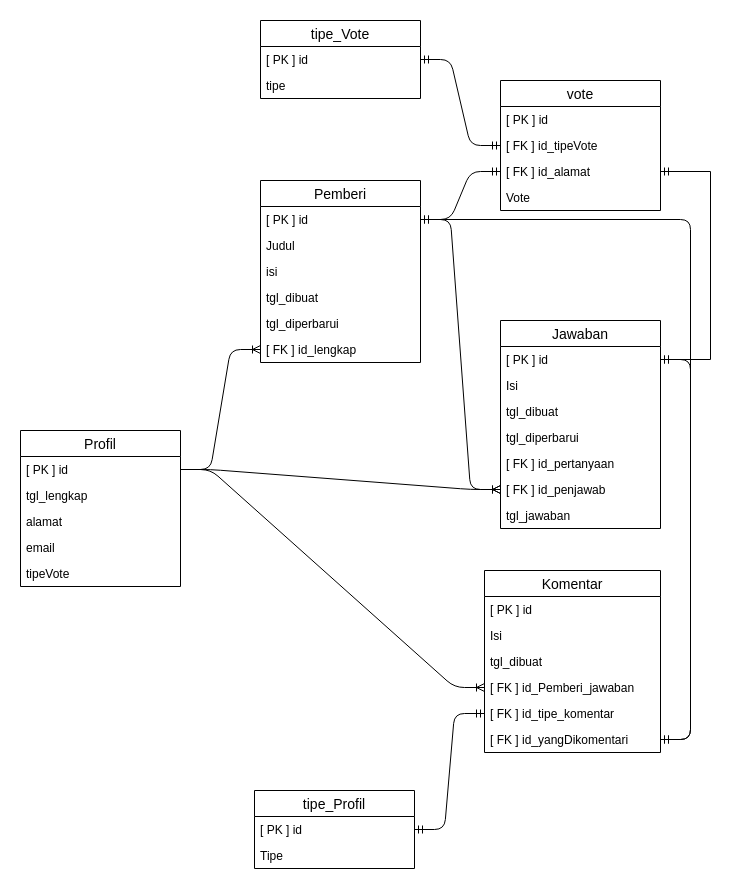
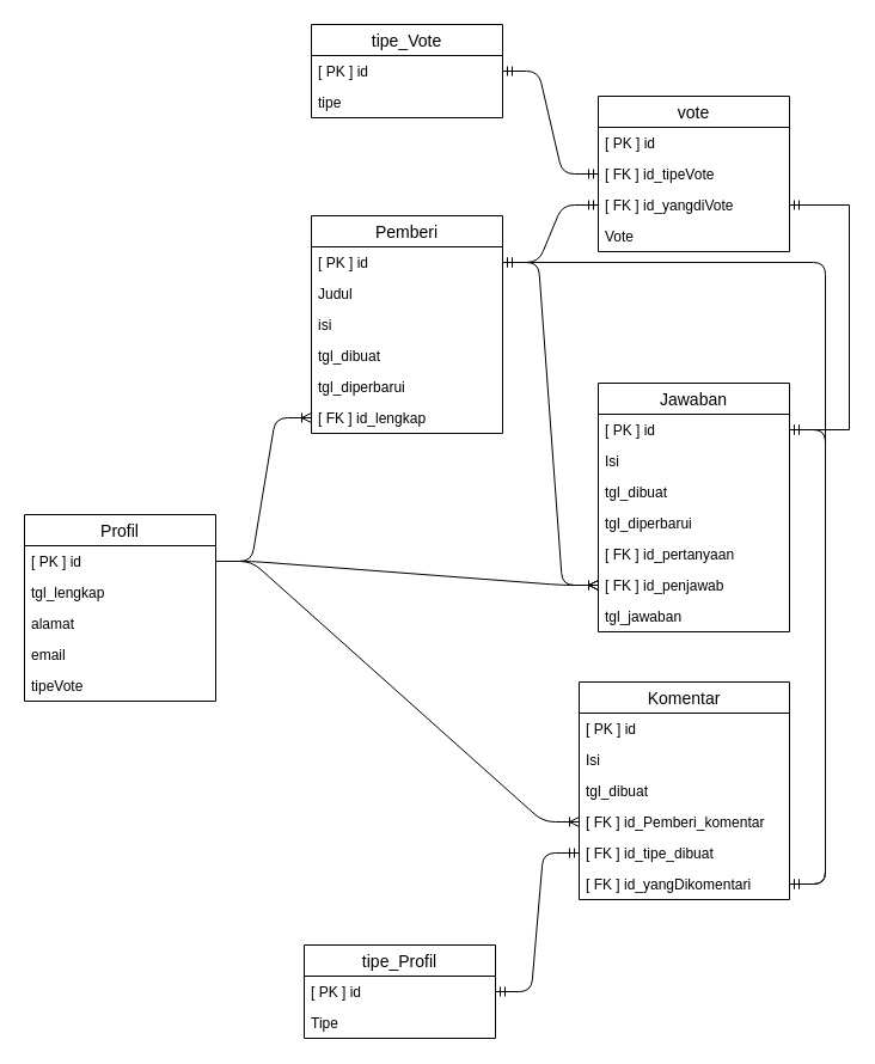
  <mxCell id="0" />
  <mxCell id="1" parent="0" />
  <mxCell id="2" value="" style="edgeStyle=entityRelationEdgeStyle;fontSize=12;html=1;endArrow=ERoneToMany;entryX=0;entryY=0.5;entryDx=0;entryDy=0;" edge="1" parent="1" source="47" target="45"><mxGeometry width="100" height="100" relative="1" as="geometry"><mxPoint x="280" y="720" as="sourcePoint" /><mxPoint x="360" y="630" as="targetPoint" /></mxGeometry></mxCell>
  <mxCell id="3" value="" style="edgeStyle=entityRelationEdgeStyle;fontSize=12;html=1;endArrow=ERoneToMany;exitX=1;exitY=0.5;exitDx=0;exitDy=0;entryX=0;entryY=0.5;entryDx=0;entryDy=0;" edge="1" parent="1" source="47" target="32"><mxGeometry width="100" height="100" relative="1" as="geometry"><mxPoint x="290" y="530" as="sourcePoint" /><mxPoint x="300" y="630" as="targetPoint" /></mxGeometry></mxCell>
  <mxCell id="4" value="" style="edgeStyle=entityRelationEdgeStyle;fontSize=12;html=1;endArrow=ERoneToMany;entryX=0;entryY=0.5;entryDx=0;entryDy=0;" edge="1" parent="1" source="47" target="12"><mxGeometry width="100" height="100" relative="1" as="geometry"><mxPoint x="240" y="520" as="sourcePoint" /><mxPoint x="520" y="650" as="targetPoint" /></mxGeometry></mxCell>
  <mxCell id="5" value="" style="edgeStyle=entityRelationEdgeStyle;fontSize=12;html=1;endArrow=ERmandOne;startArrow=ERmandOne;exitX=1;exitY=0.5;exitDx=0;exitDy=0;" edge="1" parent="1" source="24" target="13"><mxGeometry width="100" height="100" relative="1" as="geometry"><mxPoint x="370" y="650" as="sourcePoint" /><mxPoint x="470" y="550" as="targetPoint" /></mxGeometry></mxCell>
  <mxCell id="6" value="" style="edgeStyle=entityRelationEdgeStyle;fontSize=12;html=1;endArrow=ERoneToMany;" edge="1" parent="1" source="40" target="32"><mxGeometry width="100" height="100" relative="1" as="geometry"><mxPoint x="200" y="479" as="sourcePoint" /><mxPoint x="480" y="510" as="targetPoint" /></mxGeometry></mxCell>
  <mxCell id="7" value="" style="edgeStyle=entityRelationEdgeStyle;fontSize=12;html=1;endArrow=ERmandOne;startArrow=ERmandOne;" edge="1" parent="1" source="14" target="27"><mxGeometry width="100" height="100" relative="1" as="geometry"><mxPoint x="370" y="550" as="sourcePoint" /><mxPoint x="470" y="450" as="targetPoint" /></mxGeometry></mxCell>
  <mxCell id="8" value="Komentar" style="swimlane;fontStyle=0;childLayout=stackLayout;horizontal=1;startSize=26;horizontalStack=0;resizeParent=1;resizeParentMax=0;resizeLast=0;collapsible=1;marginBottom=0;align=center;fontSize=14;" vertex="1" parent="1"><mxGeometry x="484" y="570" width="176" height="182" as="geometry"><mxRectangle x="160" y="90" width="70" height="26" as="alternateBounds" /></mxGeometry></mxCell>
  <mxCell id="9" value="[ PK ] id" style="text;strokeColor=none;fillColor=none;spacingLeft=4;spacingRight=4;overflow=hidden;rotatable=0;points=[[0,0.5],[1,0.5]];portConstraint=eastwest;fontSize=12;" vertex="1" parent="8"><mxGeometry y="26" width="176" height="26" as="geometry" /></mxCell>
  <mxCell id="10" value="Isi" style="text;strokeColor=none;fillColor=none;spacingLeft=4;spacingRight=4;overflow=hidden;rotatable=0;points=[[0,0.5],[1,0.5]];portConstraint=eastwest;fontSize=12;" vertex="1" parent="8"><mxGeometry y="52" width="176" height="26" as="geometry" /></mxCell>
  <mxCell id="11" value="tgl_dibuat" style="text;strokeColor=none;fillColor=none;spacingLeft=4;spacingRight=4;overflow=hidden;rotatable=0;points=[[0,0.5],[1,0.5]];portConstraint=eastwest;fontSize=12;" vertex="1" parent="8"><mxGeometry y="78" width="176" height="26" as="geometry" /></mxCell>
- <mxCell id="12" value="[ FK ] id_Pemberi_jawaban" style="text;strokeColor=none;fillColor=none;spacingLeft=4;spacingRight=4;overflow=hidden;rotatable=0;points=[[0,0.5],[1,0.5]];portConstraint=eastwest;fontSize=12;" vertex="1" parent="8"><mxGeometry y="104" width="176" height="26" as="geometry" /></mxCell>
- <mxCell id="13" value="[ FK ] id_tipe_komentar" style="text;strokeColor=none;fillColor=none;spacingLeft=4;spacingRight=4;overflow=hidden;rotatable=0;points=[[0,0.5],[1,0.5]];portConstraint=eastwest;fontSize=12;" vertex="1" parent="8"><mxGeometry y="130" width="176" height="26" as="geometry" /></mxCell>
+ <mxCell id="12" value="[ FK ] id_Pemberi_komentar" style="text;strokeColor=none;fillColor=none;spacingLeft=4;spacingRight=4;overflow=hidden;rotatable=0;points=[[0,0.5],[1,0.5]];portConstraint=eastwest;fontSize=12;" vertex="1" parent="8"><mxGeometry y="104" width="176" height="26" as="geometry" /></mxCell>
+ <mxCell id="13" value="[ FK ] id_tipe_dibuat" style="text;strokeColor=none;fillColor=none;spacingLeft=4;spacingRight=4;overflow=hidden;rotatable=0;points=[[0,0.5],[1,0.5]];portConstraint=eastwest;fontSize=12;" vertex="1" parent="8"><mxGeometry y="130" width="176" height="26" as="geometry" /></mxCell>
  <mxCell id="14" value="[ FK ] id_yangDikomentari" style="text;strokeColor=none;fillColor=none;spacingLeft=4;spacingRight=4;overflow=hidden;rotatable=0;points=[[0,0.5],[1,0.5]];portConstraint=eastwest;fontSize=12;" vertex="1" parent="8"><mxGeometry y="156" width="176" height="26" as="geometry" /></mxCell>
  <mxCell id="15" value="" style="edgeStyle=elbowEdgeStyle;fontSize=12;html=1;endArrow=ERmandOne;startArrow=ERmandOne;exitX=1;exitY=0.5;exitDx=0;exitDy=0;elbow=vertical;" edge="1" parent="1" source="14" target="40"><mxGeometry width="100" height="100" relative="1" as="geometry"><mxPoint x="560" y="550" as="sourcePoint" /><mxPoint x="660" y="450" as="targetPoint" /><Array as="points"><mxPoint x="690" y="460" /><mxPoint x="530" y="269" /><mxPoint x="660" y="282" /></Array></mxGeometry></mxCell>
  <mxCell id="16" value="" style="edgeStyle=entityRelationEdgeStyle;fontSize=12;html=1;endArrow=ERmandOne;startArrow=ERmandOne;" edge="1" parent="1" source="18" target="36"><mxGeometry width="100" height="100" relative="1" as="geometry"><mxPoint x="360" y="90" as="sourcePoint" /><mxPoint x="460" y="-10" as="targetPoint" /></mxGeometry></mxCell>
  <mxCell id="17" value="tipe_Vote" style="swimlane;fontStyle=0;childLayout=stackLayout;horizontal=1;startSize=26;horizontalStack=0;resizeParent=1;resizeParentMax=0;resizeLast=0;collapsible=1;marginBottom=0;align=center;fontSize=14;" vertex="1" parent="1"><mxGeometry x="260" y="20" width="160" height="78" as="geometry"><mxRectangle x="160" y="90" width="70" height="26" as="alternateBounds" /></mxGeometry></mxCell>
  <mxCell id="18" value="[ PK ] id" style="text;strokeColor=none;fillColor=none;spacingLeft=4;spacingRight=4;overflow=hidden;rotatable=0;points=[[0,0.5],[1,0.5]];portConstraint=eastwest;fontSize=12;" vertex="1" parent="17"><mxGeometry y="26" width="160" height="26" as="geometry" /></mxCell>
  <mxCell id="19" value="tipe" style="text;strokeColor=none;fillColor=none;spacingLeft=4;spacingRight=4;overflow=hidden;rotatable=0;points=[[0,0.5],[1,0.5]];portConstraint=eastwest;fontSize=12;" vertex="1" parent="17"><mxGeometry y="52" width="160" height="26" as="geometry" /></mxCell>
  <mxCell id="20" value="" style="edgeStyle=entityRelationEdgeStyle;fontSize=12;html=1;endArrow=ERmandOne;startArrow=ERmandOne;entryX=0;entryY=0.5;entryDx=0;entryDy=0;" edge="1" parent="1" source="40" target="37"><mxGeometry width="100" height="100" relative="1" as="geometry"><mxPoint x="380" y="290" as="sourcePoint" /><mxPoint x="480" y="190" as="targetPoint" /></mxGeometry></mxCell>
  <mxCell id="21" value="" style="edgeStyle=entityRelationEdgeStyle;fontSize=12;html=1;endArrow=ERmandOne;startArrow=ERmandOne;entryX=0;entryY=0.5;entryDx=0;entryDy=0;strokeColor=none;" edge="1" parent="1" source="27" target="37"><mxGeometry width="100" height="100" relative="1" as="geometry"><mxPoint x="380" y="390" as="sourcePoint" /><mxPoint x="480" y="290" as="targetPoint" /></mxGeometry></mxCell>
  <mxCell id="22" style="edgeStyle=elbowEdgeStyle;rounded=0;orthogonalLoop=1;jettySize=auto;html=1;entryX=1;entryY=0.5;entryDx=0;entryDy=0;endArrow=ERmandOne;endFill=0;startArrow=ERmandOne;startFill=0;" edge="1" parent="1" source="37" target="27"><mxGeometry relative="1" as="geometry"><Array as="points"><mxPoint x="710" y="240" /></Array></mxGeometry></mxCell>
  <mxCell id="23" value="tipe_Profil" style="swimlane;fontStyle=0;childLayout=stackLayout;horizontal=1;startSize=26;horizontalStack=0;resizeParent=1;resizeParentMax=0;resizeLast=0;collapsible=1;marginBottom=0;align=center;fontSize=14;" vertex="1" parent="1"><mxGeometry x="254" y="790" width="160" height="78" as="geometry"><mxRectangle x="160" y="90" width="70" height="26" as="alternateBounds" /></mxGeometry></mxCell>
  <mxCell id="24" value="[ PK ] id" style="text;strokeColor=none;fillColor=none;spacingLeft=4;spacingRight=4;overflow=hidden;rotatable=0;points=[[0,0.5],[1,0.5]];portConstraint=eastwest;fontSize=12;" vertex="1" parent="23"><mxGeometry y="26" width="160" height="26" as="geometry" /></mxCell>
  <mxCell id="25" value="Tipe" style="text;strokeColor=none;fillColor=none;spacingLeft=4;spacingRight=4;overflow=hidden;rotatable=0;points=[[0,0.5],[1,0.5]];portConstraint=eastwest;fontSize=12;" vertex="1" parent="23"><mxGeometry y="52" width="160" height="26" as="geometry" /></mxCell>
  <mxCell id="26" value="Jawaban" style="swimlane;fontStyle=0;childLayout=stackLayout;horizontal=1;startSize=26;horizontalStack=0;resizeParent=1;resizeParentMax=0;resizeLast=0;collapsible=1;marginBottom=0;align=center;fontSize=14;" vertex="1" parent="1"><mxGeometry x="500" y="320" width="160" height="208" as="geometry"><mxRectangle x="160" y="90" width="70" height="26" as="alternateBounds" /></mxGeometry></mxCell>
  <mxCell id="27" value="[ PK ] id" style="text;strokeColor=none;fillColor=none;spacingLeft=4;spacingRight=4;overflow=hidden;rotatable=0;points=[[0,0.5],[1,0.5]];portConstraint=eastwest;fontSize=12;" vertex="1" parent="26"><mxGeometry y="26" width="160" height="26" as="geometry" /></mxCell>
  <mxCell id="28" value="Isi" style="text;strokeColor=none;fillColor=none;spacingLeft=4;spacingRight=4;overflow=hidden;rotatable=0;points=[[0,0.5],[1,0.5]];portConstraint=eastwest;fontSize=12;" vertex="1" parent="26"><mxGeometry y="52" width="160" height="26" as="geometry" /></mxCell>
  <mxCell id="29" value="tgl_dibuat" style="text;strokeColor=none;fillColor=none;spacingLeft=4;spacingRight=4;overflow=hidden;rotatable=0;points=[[0,0.5],[1,0.5]];portConstraint=eastwest;fontSize=12;" vertex="1" parent="26"><mxGeometry y="78" width="160" height="26" as="geometry" /></mxCell>
  <mxCell id="30" value="tgl_diperbarui" style="text;strokeColor=none;fillColor=none;spacingLeft=4;spacingRight=4;overflow=hidden;rotatable=0;points=[[0,0.5],[1,0.5]];portConstraint=eastwest;fontSize=12;" vertex="1" parent="26"><mxGeometry y="104" width="160" height="26" as="geometry" /></mxCell>
  <mxCell id="31" value="[ FK ] id_pertanyaan" style="text;strokeColor=none;fillColor=none;spacingLeft=4;spacingRight=4;overflow=hidden;rotatable=0;points=[[0,0.5],[1,0.5]];portConstraint=eastwest;fontSize=12;" vertex="1" parent="26"><mxGeometry y="130" width="160" height="26" as="geometry" /></mxCell>
  <mxCell id="32" value="[ FK ] id_penjawab" style="text;strokeColor=none;fillColor=none;spacingLeft=4;spacingRight=4;overflow=hidden;rotatable=0;points=[[0,0.5],[1,0.5]];portConstraint=eastwest;fontSize=12;" vertex="1" parent="26"><mxGeometry y="156" width="160" height="26" as="geometry" /></mxCell>
  <mxCell id="33" value="tgl_jawaban" style="text;strokeColor=none;fillColor=none;spacingLeft=4;spacingRight=4;overflow=hidden;rotatable=0;points=[[0,0.5],[1,0.5]];portConstraint=eastwest;fontSize=12;" vertex="1" parent="26"><mxGeometry y="182" width="160" height="26" as="geometry" /></mxCell>
  <mxCell id="34" value="vote" style="swimlane;fontStyle=0;childLayout=stackLayout;horizontal=1;startSize=26;horizontalStack=0;resizeParent=1;resizeParentMax=0;resizeLast=0;collapsible=1;marginBottom=0;align=center;fontSize=14;" vertex="1" parent="1"><mxGeometry x="500" y="80" width="160" height="130" as="geometry"><mxRectangle x="160" y="90" width="70" height="26" as="alternateBounds" /></mxGeometry></mxCell>
  <mxCell id="35" value="[ PK ] id" style="text;strokeColor=none;fillColor=none;spacingLeft=4;spacingRight=4;overflow=hidden;rotatable=0;points=[[0,0.5],[1,0.5]];portConstraint=eastwest;fontSize=12;" vertex="1" parent="34"><mxGeometry y="26" width="160" height="26" as="geometry" /></mxCell>
  <mxCell id="36" value="[ FK ] id_tipeVote" style="text;strokeColor=none;fillColor=none;spacingLeft=4;spacingRight=4;overflow=hidden;rotatable=0;points=[[0,0.5],[1,0.5]];portConstraint=eastwest;fontSize=12;" vertex="1" parent="34"><mxGeometry y="52" width="160" height="26" as="geometry" /></mxCell>
- <mxCell id="37" value="[ FK ] id_alamat" style="text;strokeColor=none;fillColor=none;spacingLeft=4;spacingRight=4;overflow=hidden;rotatable=0;points=[[0,0.5],[1,0.5]];portConstraint=eastwest;fontSize=12;" vertex="1" parent="34"><mxGeometry y="78" width="160" height="26" as="geometry" /></mxCell>
+ <mxCell id="37" value="[ FK ] id_yangdiVote" style="text;strokeColor=none;fillColor=none;spacingLeft=4;spacingRight=4;overflow=hidden;rotatable=0;points=[[0,0.5],[1,0.5]];portConstraint=eastwest;fontSize=12;" vertex="1" parent="34"><mxGeometry y="78" width="160" height="26" as="geometry" /></mxCell>
  <mxCell id="38" value="Vote" style="text;strokeColor=none;fillColor=none;spacingLeft=4;spacingRight=4;overflow=hidden;rotatable=0;points=[[0,0.5],[1,0.5]];portConstraint=eastwest;fontSize=12;" vertex="1" parent="34"><mxGeometry y="104" width="160" height="26" as="geometry" /></mxCell>
  <mxCell id="39" value="Pemberi" style="swimlane;fontStyle=0;childLayout=stackLayout;horizontal=1;startSize=26;horizontalStack=0;resizeParent=1;resizeParentMax=0;resizeLast=0;collapsible=1;marginBottom=0;align=center;fontSize=14;" vertex="1" parent="1"><mxGeometry x="260" y="180" width="160" height="182" as="geometry"><mxRectangle x="160" y="90" width="70" height="26" as="alternateBounds" /></mxGeometry></mxCell>
  <mxCell id="40" value="[ PK ] id" style="text;strokeColor=none;fillColor=none;spacingLeft=4;spacingRight=4;overflow=hidden;rotatable=0;points=[[0,0.5],[1,0.5]];portConstraint=eastwest;fontSize=12;" vertex="1" parent="39"><mxGeometry y="26" width="160" height="26" as="geometry" /></mxCell>
  <mxCell id="41" value="Judul" style="text;strokeColor=none;fillColor=none;spacingLeft=4;spacingRight=4;overflow=hidden;rotatable=0;points=[[0,0.5],[1,0.5]];portConstraint=eastwest;fontSize=12;" vertex="1" parent="39"><mxGeometry y="52" width="160" height="26" as="geometry" /></mxCell>
  <mxCell id="42" value="isi" style="text;strokeColor=none;fillColor=none;spacingLeft=4;spacingRight=4;overflow=hidden;rotatable=0;points=[[0,0.5],[1,0.5]];portConstraint=eastwest;fontSize=12;" vertex="1" parent="39"><mxGeometry y="78" width="160" height="26" as="geometry" /></mxCell>
  <mxCell id="43" value="tgl_dibuat" style="text;strokeColor=none;fillColor=none;spacingLeft=4;spacingRight=4;overflow=hidden;rotatable=0;points=[[0,0.5],[1,0.5]];portConstraint=eastwest;fontSize=12;" vertex="1" parent="39"><mxGeometry y="104" width="160" height="26" as="geometry" /></mxCell>
  <mxCell id="44" value="tgl_diperbarui" style="text;strokeColor=none;fillColor=none;spacingLeft=4;spacingRight=4;overflow=hidden;rotatable=0;points=[[0,0.5],[1,0.5]];portConstraint=eastwest;fontSize=12;" vertex="1" parent="39"><mxGeometry y="130" width="160" height="26" as="geometry" /></mxCell>
  <mxCell id="45" value="[ FK ] id_lengkap" style="text;strokeColor=none;fillColor=none;spacingLeft=4;spacingRight=4;overflow=hidden;rotatable=0;points=[[0,0.5],[1,0.5]];portConstraint=eastwest;fontSize=12;" vertex="1" parent="39"><mxGeometry y="156" width="160" height="26" as="geometry" /></mxCell>
  <mxCell id="46" value="Profil" style="swimlane;fontStyle=0;childLayout=stackLayout;horizontal=1;startSize=26;horizontalStack=0;resizeParent=1;resizeParentMax=0;resizeLast=0;collapsible=1;marginBottom=0;align=center;fontSize=14;" vertex="1" parent="1"><mxGeometry x="20" y="430" width="160" height="156" as="geometry"><mxRectangle x="160" y="90" width="70" height="26" as="alternateBounds" /></mxGeometry></mxCell>
  <mxCell id="47" value="[ PK ] id" style="text;strokeColor=none;fillColor=none;spacingLeft=4;spacingRight=4;overflow=hidden;rotatable=0;points=[[0,0.5],[1,0.5]];portConstraint=eastwest;fontSize=12;" vertex="1" parent="46"><mxGeometry y="26" width="160" height="26" as="geometry" /></mxCell>
  <mxCell id="48" value="tgl_lengkap" style="text;strokeColor=none;fillColor=none;spacingLeft=4;spacingRight=4;overflow=hidden;rotatable=0;points=[[0,0.5],[1,0.5]];portConstraint=eastwest;fontSize=12;" vertex="1" parent="46"><mxGeometry y="52" width="160" height="26" as="geometry" /></mxCell>
  <mxCell id="49" value="alamat" style="text;strokeColor=none;fillColor=none;spacingLeft=4;spacingRight=4;overflow=hidden;rotatable=0;points=[[0,0.5],[1,0.5]];portConstraint=eastwest;fontSize=12;" vertex="1" parent="46"><mxGeometry y="78" width="160" height="26" as="geometry" /></mxCell>
  <mxCell id="50" value="email" style="text;strokeColor=none;fillColor=none;spacingLeft=4;spacingRight=4;overflow=hidden;rotatable=0;points=[[0,0.5],[1,0.5]];portConstraint=eastwest;fontSize=12;" vertex="1" parent="46"><mxGeometry y="104" width="160" height="26" as="geometry" /></mxCell>
  <mxCell id="51" value="tipeVote" style="text;strokeColor=none;fillColor=none;spacingLeft=4;spacingRight=4;overflow=hidden;rotatable=0;points=[[0,0.5],[1,0.5]];portConstraint=eastwest;fontSize=12;" vertex="1" parent="46"><mxGeometry y="130" width="160" height="26" as="geometry" /></mxCell>
